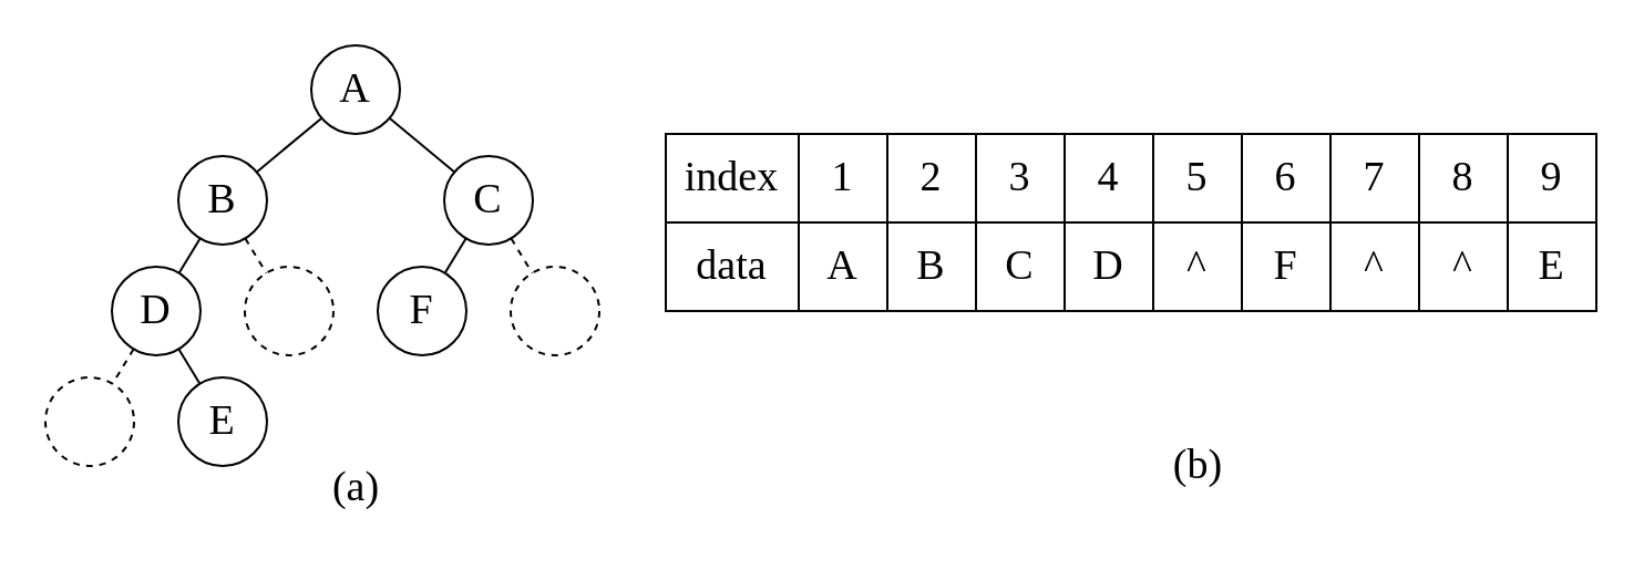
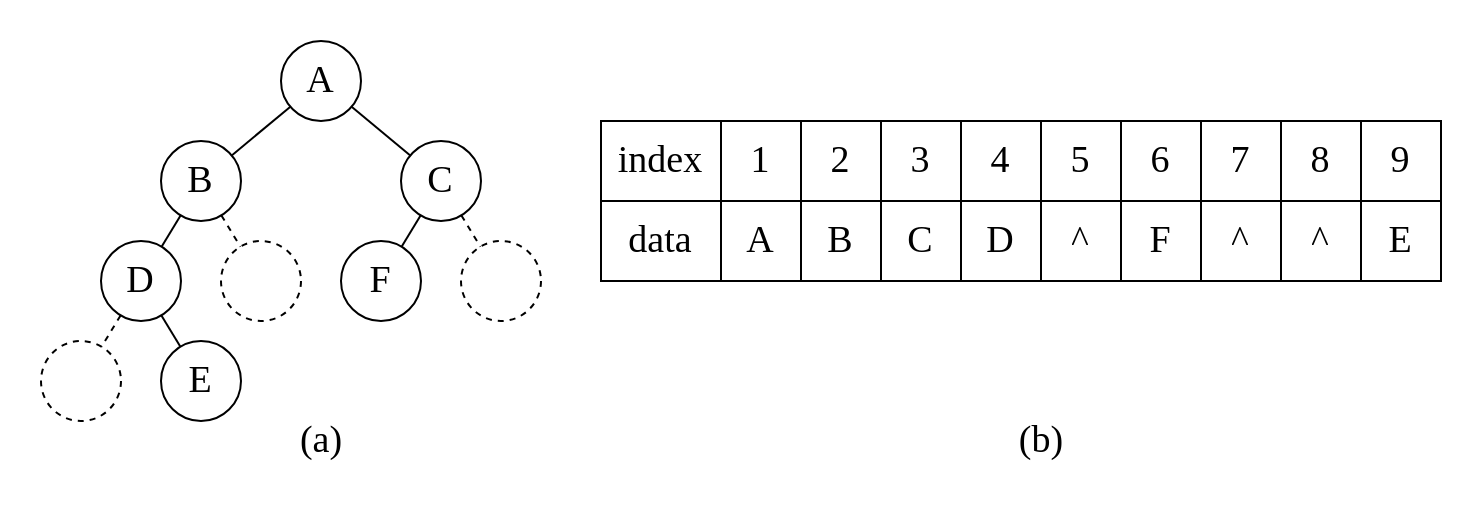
  <mxCell id="0" />
  <mxCell id="1" value="a" parent="0" />
  <mxCell id="2" value="(a)" style="text;html=1;align=center;verticalAlign=middle;resizable=0;points=[];autosize=1;strokeColor=none;fillColor=none;fontSize=19;fontFamily=Times New Roman;" vertex="1" parent="1"><mxGeometry x="140" y="200" width="40" height="40" as="geometry" /></mxCell>
  <mxCell id="3" value="" style="group" vertex="1" connectable="0" parent="1"><mxGeometry x="20" y="20" width="250" height="190" as="geometry" /></mxCell>
  <mxCell id="4" value="A" style="ellipse;whiteSpace=wrap;html=1;fontFamily=Times New Roman;fontSize=19;" vertex="1" parent="3"><mxGeometry x="120" width="40" height="40" as="geometry" /></mxCell>
  <mxCell id="5" value="B" style="ellipse;whiteSpace=wrap;html=1;fontFamily=Times New Roman;fontSize=19;" vertex="1" parent="3"><mxGeometry x="60" y="50" width="40" height="40" as="geometry" /></mxCell>
  <mxCell id="6" style="edgeStyle=none;html=1;fontFamily=Times New Roman;fontSize=19;endArrow=none;endFill=0;" edge="1" parent="3" source="4" target="5"><mxGeometry relative="1" as="geometry" /></mxCell>
  <mxCell id="7" value="C" style="ellipse;whiteSpace=wrap;html=1;fontFamily=Times New Roman;fontSize=19;" vertex="1" parent="3"><mxGeometry x="180" y="50" width="40" height="40" as="geometry" /></mxCell>
  <mxCell id="8" style="edgeStyle=none;html=1;fontFamily=Times New Roman;fontSize=19;endArrow=none;endFill=0;" edge="1" parent="3" source="4" target="7"><mxGeometry relative="1" as="geometry" /></mxCell>
  <mxCell id="9" value="D" style="ellipse;whiteSpace=wrap;html=1;fontFamily=Times New Roman;fontSize=19;" vertex="1" parent="3"><mxGeometry x="30" y="100" width="40" height="40" as="geometry" /></mxCell>
  <mxCell id="10" style="edgeStyle=none;html=1;fontFamily=Times New Roman;fontSize=19;endArrow=none;endFill=0;" edge="1" parent="3" source="5" target="9"><mxGeometry relative="1" as="geometry" /></mxCell>
  <mxCell id="11" value="" style="ellipse;whiteSpace=wrap;html=1;fontFamily=Times New Roman;fontSize=19;dashed=1;" vertex="1" parent="3"><mxGeometry x="90" y="100" width="40" height="40" as="geometry" /></mxCell>
  <mxCell id="12" style="edgeStyle=none;html=1;fontFamily=Times New Roman;fontSize=19;endArrow=none;endFill=0;dashed=1;" edge="1" parent="3" source="5" target="11"><mxGeometry relative="1" as="geometry" /></mxCell>
  <mxCell id="13" value="F" style="ellipse;whiteSpace=wrap;html=1;fontFamily=Times New Roman;fontSize=19;" vertex="1" parent="3"><mxGeometry x="150" y="100" width="40" height="40" as="geometry" /></mxCell>
  <mxCell id="14" style="edgeStyle=none;html=1;fontFamily=Times New Roman;fontSize=19;endArrow=none;endFill=0;" edge="1" parent="3" source="7" target="13"><mxGeometry relative="1" as="geometry" /></mxCell>
  <mxCell id="15" value="" style="ellipse;whiteSpace=wrap;html=1;fontFamily=Times New Roman;fontSize=19;dashed=1;" vertex="1" parent="3"><mxGeometry x="210" y="100" width="40" height="40" as="geometry" /></mxCell>
  <mxCell id="16" style="edgeStyle=none;html=1;fontFamily=Times New Roman;fontSize=19;endArrow=none;endFill=0;dashed=1;" edge="1" parent="3" source="7" target="15"><mxGeometry relative="1" as="geometry" /></mxCell>
  <mxCell id="17" value="" style="ellipse;whiteSpace=wrap;html=1;fontFamily=Times New Roman;fontSize=19;dashed=1;" vertex="1" parent="3"><mxGeometry y="150" width="40" height="40" as="geometry" /></mxCell>
  <mxCell id="18" style="edgeStyle=none;html=1;endArrow=none;endFill=0;dashed=1;" edge="1" parent="3" source="9" target="17"><mxGeometry relative="1" as="geometry" /></mxCell>
  <mxCell id="19" value="E" style="ellipse;whiteSpace=wrap;html=1;fontFamily=Times New Roman;fontSize=19;" vertex="1" parent="3"><mxGeometry x="60" y="150" width="40" height="40" as="geometry" /></mxCell>
  <mxCell id="20" style="edgeStyle=none;html=1;endArrow=none;endFill=0;" edge="1" parent="3" source="9" target="19"><mxGeometry relative="1" as="geometry" /></mxCell>
  <mxCell id="21" value="b" parent="0" />
  <mxCell id="22" value="" style="shape=table;startSize=0;container=1;collapsible=0;childLayout=tableLayout;fontSize=19;fontFamily=Times New Roman;" vertex="1" parent="21"><mxGeometry x="300" y="60" width="420" height="80" as="geometry" /></mxCell>
  <mxCell id="23" value="" style="shape=tableRow;horizontal=0;startSize=0;swimlaneHead=0;swimlaneBody=0;top=0;left=0;bottom=0;right=0;collapsible=0;dropTarget=0;fillColor=none;points=[[0,0.5],[1,0.5]];portConstraint=eastwest;fontSize=19;fontFamily=Times New Roman;" vertex="1" parent="22"><mxGeometry width="420" height="40" as="geometry" /></mxCell>
  <mxCell id="24" value="index" style="shape=partialRectangle;html=1;whiteSpace=wrap;connectable=0;overflow=hidden;fillColor=none;top=0;left=0;bottom=0;right=0;pointerEvents=1;fontSize=19;fontFamily=Times New Roman;" vertex="1" parent="23"><mxGeometry width="60" height="40" as="geometry"><mxRectangle width="60" height="40" as="alternateBounds" /></mxGeometry></mxCell>
  <mxCell id="25" value="1" style="shape=partialRectangle;html=1;whiteSpace=wrap;connectable=1;overflow=hidden;fillColor=none;top=0;left=0;bottom=0;right=0;pointerEvents=1;fontSize=19;fontFamily=Times New Roman;movable=1;resizable=1;rotatable=1;deletable=1;editable=1;" vertex="1" parent="23"><mxGeometry x="60" width="40" height="40" as="geometry"><mxRectangle width="40" height="40" as="alternateBounds" /></mxGeometry></mxCell>
  <mxCell id="26" value="2" style="shape=partialRectangle;html=1;whiteSpace=wrap;connectable=1;overflow=hidden;fillColor=none;top=0;left=0;bottom=0;right=0;pointerEvents=1;fontSize=19;fontFamily=Times New Roman;movable=1;resizable=1;rotatable=1;deletable=1;editable=1;" vertex="1" parent="23"><mxGeometry x="100" width="40" height="40" as="geometry"><mxRectangle width="40" height="40" as="alternateBounds" /></mxGeometry></mxCell>
  <mxCell id="27" value="3" style="shape=partialRectangle;html=1;whiteSpace=wrap;connectable=1;overflow=hidden;fillColor=none;top=0;left=0;bottom=0;right=0;pointerEvents=1;fontSize=19;fontFamily=Times New Roman;movable=1;resizable=1;rotatable=1;deletable=1;editable=1;" vertex="1" parent="23"><mxGeometry x="140" width="40" height="40" as="geometry"><mxRectangle width="40" height="40" as="alternateBounds" /></mxGeometry></mxCell>
  <mxCell id="28" value="4" style="shape=partialRectangle;html=1;whiteSpace=wrap;connectable=1;overflow=hidden;fillColor=none;top=0;left=0;bottom=0;right=0;pointerEvents=1;fontSize=19;fontFamily=Times New Roman;movable=1;resizable=1;rotatable=1;deletable=1;editable=1;" vertex="1" parent="23"><mxGeometry x="180" width="40" height="40" as="geometry"><mxRectangle width="40" height="40" as="alternateBounds" /></mxGeometry></mxCell>
  <mxCell id="29" value="5" style="shape=partialRectangle;html=1;whiteSpace=wrap;connectable=1;overflow=hidden;fillColor=none;top=0;left=0;bottom=0;right=0;pointerEvents=1;fontSize=19;fontFamily=Times New Roman;movable=1;resizable=1;rotatable=1;deletable=1;editable=1;" vertex="1" parent="23"><mxGeometry x="220" width="40" height="40" as="geometry"><mxRectangle width="40" height="40" as="alternateBounds" /></mxGeometry></mxCell>
  <mxCell id="30" value="6" style="shape=partialRectangle;html=1;whiteSpace=wrap;connectable=1;overflow=hidden;fillColor=none;top=0;left=0;bottom=0;right=0;pointerEvents=1;fontSize=19;fontFamily=Times New Roman;movable=1;resizable=1;rotatable=1;deletable=1;editable=1;" vertex="1" parent="23"><mxGeometry x="260" width="40" height="40" as="geometry"><mxRectangle width="40" height="40" as="alternateBounds" /></mxGeometry></mxCell>
  <mxCell id="31" value="7" style="shape=partialRectangle;html=1;whiteSpace=wrap;connectable=1;overflow=hidden;fillColor=none;top=0;left=0;bottom=0;right=0;pointerEvents=1;fontSize=19;fontFamily=Times New Roman;movable=1;resizable=1;rotatable=1;deletable=1;editable=1;" vertex="1" parent="23"><mxGeometry x="300" width="40" height="40" as="geometry"><mxRectangle width="40" height="40" as="alternateBounds" /></mxGeometry></mxCell>
  <mxCell id="32" value="8" style="shape=partialRectangle;html=1;whiteSpace=wrap;connectable=1;overflow=hidden;fillColor=none;top=0;left=0;bottom=0;right=0;pointerEvents=1;fontSize=19;fontFamily=Times New Roman;movable=1;resizable=1;rotatable=1;deletable=1;editable=1;" vertex="1" parent="23"><mxGeometry x="340" width="40" height="40" as="geometry"><mxRectangle width="40" height="40" as="alternateBounds" /></mxGeometry></mxCell>
  <mxCell id="33" value="9" style="shape=partialRectangle;html=1;whiteSpace=wrap;connectable=1;overflow=hidden;fillColor=none;top=0;left=0;bottom=0;right=0;pointerEvents=1;fontSize=19;fontFamily=Times New Roman;movable=1;resizable=1;rotatable=1;deletable=1;editable=1;" vertex="1" parent="23"><mxGeometry x="380" width="40" height="40" as="geometry"><mxRectangle width="40" height="40" as="alternateBounds" /></mxGeometry></mxCell>
  <mxCell id="34" value="" style="shape=tableRow;horizontal=0;startSize=0;swimlaneHead=0;swimlaneBody=0;top=0;left=0;bottom=0;right=0;collapsible=0;dropTarget=0;fillColor=none;points=[[0,0.5],[1,0.5]];portConstraint=eastwest;fontSize=19;fontFamily=Times New Roman;" vertex="1" parent="22"><mxGeometry y="40" width="420" height="40" as="geometry" /></mxCell>
  <mxCell id="35" value="data" style="shape=partialRectangle;html=1;whiteSpace=wrap;connectable=0;overflow=hidden;fillColor=none;top=0;left=0;bottom=0;right=0;pointerEvents=1;fontSize=19;fontFamily=Times New Roman;" vertex="1" parent="34"><mxGeometry width="60" height="40" as="geometry"><mxRectangle width="60" height="40" as="alternateBounds" /></mxGeometry></mxCell>
  <mxCell id="36" value="A" style="shape=partialRectangle;html=1;whiteSpace=wrap;connectable=1;overflow=hidden;fillColor=none;top=0;left=0;bottom=0;right=0;pointerEvents=1;fontSize=19;fontFamily=Times New Roman;movable=1;resizable=1;rotatable=1;deletable=1;editable=1;" vertex="1" parent="34"><mxGeometry x="60" width="40" height="40" as="geometry"><mxRectangle width="40" height="40" as="alternateBounds" /></mxGeometry></mxCell>
  <mxCell id="37" value="B" style="shape=partialRectangle;html=1;whiteSpace=wrap;connectable=1;overflow=hidden;fillColor=none;top=0;left=0;bottom=0;right=0;pointerEvents=1;fontSize=19;fontFamily=Times New Roman;movable=1;resizable=1;rotatable=1;deletable=1;editable=1;" vertex="1" parent="34"><mxGeometry x="100" width="40" height="40" as="geometry"><mxRectangle width="40" height="40" as="alternateBounds" /></mxGeometry></mxCell>
  <mxCell id="38" value="C" style="shape=partialRectangle;html=1;whiteSpace=wrap;connectable=1;overflow=hidden;fillColor=none;top=0;left=0;bottom=0;right=0;pointerEvents=1;fontSize=19;fontFamily=Times New Roman;movable=1;resizable=1;rotatable=1;deletable=1;editable=1;" vertex="1" parent="34"><mxGeometry x="140" width="40" height="40" as="geometry"><mxRectangle width="40" height="40" as="alternateBounds" /></mxGeometry></mxCell>
  <mxCell id="39" value="D" style="shape=partialRectangle;html=1;whiteSpace=wrap;connectable=1;overflow=hidden;fillColor=none;top=0;left=0;bottom=0;right=0;pointerEvents=1;fontSize=19;fontFamily=Times New Roman;movable=1;resizable=1;rotatable=1;deletable=1;editable=1;" vertex="1" parent="34"><mxGeometry x="180" width="40" height="40" as="geometry"><mxRectangle width="40" height="40" as="alternateBounds" /></mxGeometry></mxCell>
  <mxCell id="40" value="^" style="shape=partialRectangle;html=1;whiteSpace=wrap;connectable=1;overflow=hidden;fillColor=none;top=0;left=0;bottom=0;right=0;pointerEvents=1;fontSize=19;fontFamily=Times New Roman;movable=1;resizable=1;rotatable=1;deletable=1;editable=1;" vertex="1" parent="34"><mxGeometry x="220" width="40" height="40" as="geometry"><mxRectangle width="40" height="40" as="alternateBounds" /></mxGeometry></mxCell>
  <mxCell id="41" value="F" style="shape=partialRectangle;html=1;whiteSpace=wrap;connectable=1;overflow=hidden;fillColor=none;top=0;left=0;bottom=0;right=0;pointerEvents=1;fontSize=19;fontFamily=Times New Roman;movable=1;resizable=1;rotatable=1;deletable=1;editable=1;" vertex="1" parent="34"><mxGeometry x="260" width="40" height="40" as="geometry"><mxRectangle width="40" height="40" as="alternateBounds" /></mxGeometry></mxCell>
  <mxCell id="42" value="^" style="shape=partialRectangle;html=1;whiteSpace=wrap;connectable=1;overflow=hidden;fillColor=none;top=0;left=0;bottom=0;right=0;pointerEvents=1;fontSize=19;fontFamily=Times New Roman;movable=1;resizable=1;rotatable=1;deletable=1;editable=1;" vertex="1" parent="34"><mxGeometry x="300" width="40" height="40" as="geometry"><mxRectangle width="40" height="40" as="alternateBounds" /></mxGeometry></mxCell>
  <mxCell id="43" value="^" style="shape=partialRectangle;html=1;whiteSpace=wrap;connectable=1;overflow=hidden;fillColor=none;top=0;left=0;bottom=0;right=0;pointerEvents=1;fontSize=19;fontFamily=Times New Roman;movable=1;resizable=1;rotatable=1;deletable=1;editable=1;" vertex="1" parent="34"><mxGeometry x="340" width="40" height="40" as="geometry"><mxRectangle width="40" height="40" as="alternateBounds" /></mxGeometry></mxCell>
  <mxCell id="44" value="E" style="shape=partialRectangle;html=1;whiteSpace=wrap;connectable=1;overflow=hidden;fillColor=none;top=0;left=0;bottom=0;right=0;pointerEvents=1;fontSize=19;fontFamily=Times New Roman;movable=1;resizable=1;rotatable=1;deletable=1;editable=1;" vertex="1" parent="34"><mxGeometry x="380" width="40" height="40" as="geometry"><mxRectangle width="40" height="40" as="alternateBounds" /></mxGeometry></mxCell>
- <mxCell id="45" value="(b)" style="text;html=1;align=center;verticalAlign=middle;resizable=0;points=[];autosize=1;strokeColor=none;fillColor=none;fontSize=19;fontFamily=Times New Roman;" vertex="1" parent="21"><mxGeometry x="515" y="190" width="50" height="40" as="geometry" /></mxCell>
+ <mxCell id="45" value="(b)" style="text;html=1;align=center;verticalAlign=middle;resizable=0;points=[];autosize=1;strokeColor=none;fillColor=none;fontSize=19;fontFamily=Times New Roman;" vertex="1" parent="21"><mxGeometry x="495" y="200" width="50" height="40" as="geometry" /></mxCell>
